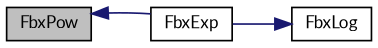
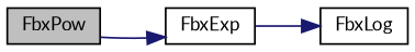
  digraph {
    fontname=Lato
    rankdir=LR
    node [color=black fillcolor=white fontname=Lato fontsize=10 shape=record style=filled]
    edge [color=midnightblue fontname=Lato fontsize=10 labelfontname=Helvetica labelfontsize=10 style=solid]
    n1 [fillcolor=grey75 fontcolor=black height=0.2 label=FbxPow width=0.4]
    n2 [height=0.2 label=FbxExp width=0.4]
    n3 [height=0.2 label=FbxLog width=0.4]
-   n2 -> n1
+   n1 -> n2
    n2 -> n3
  }
